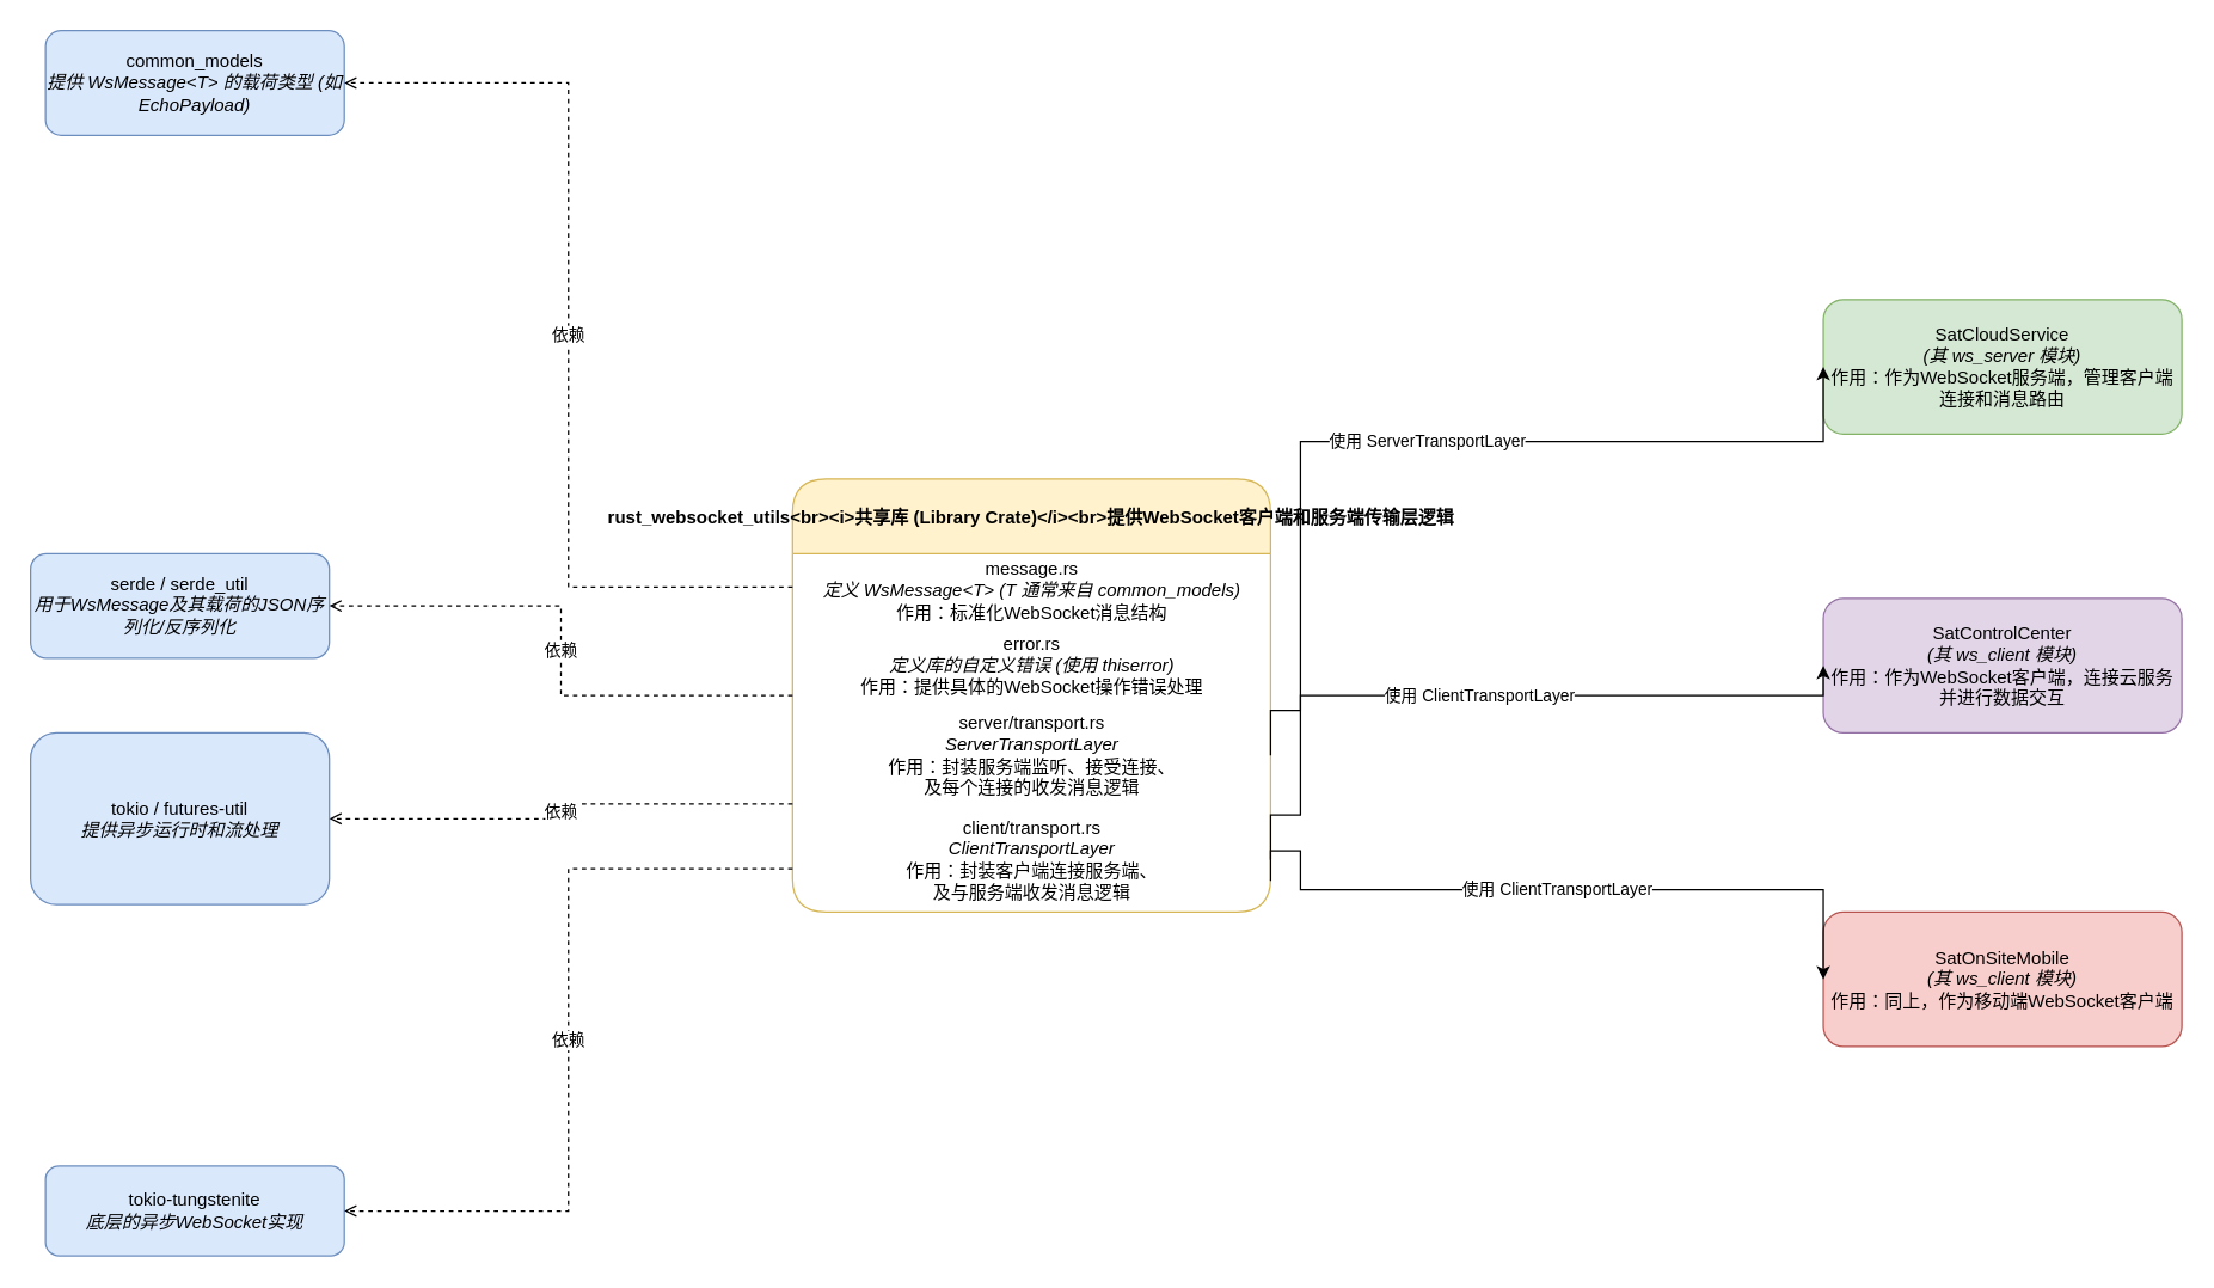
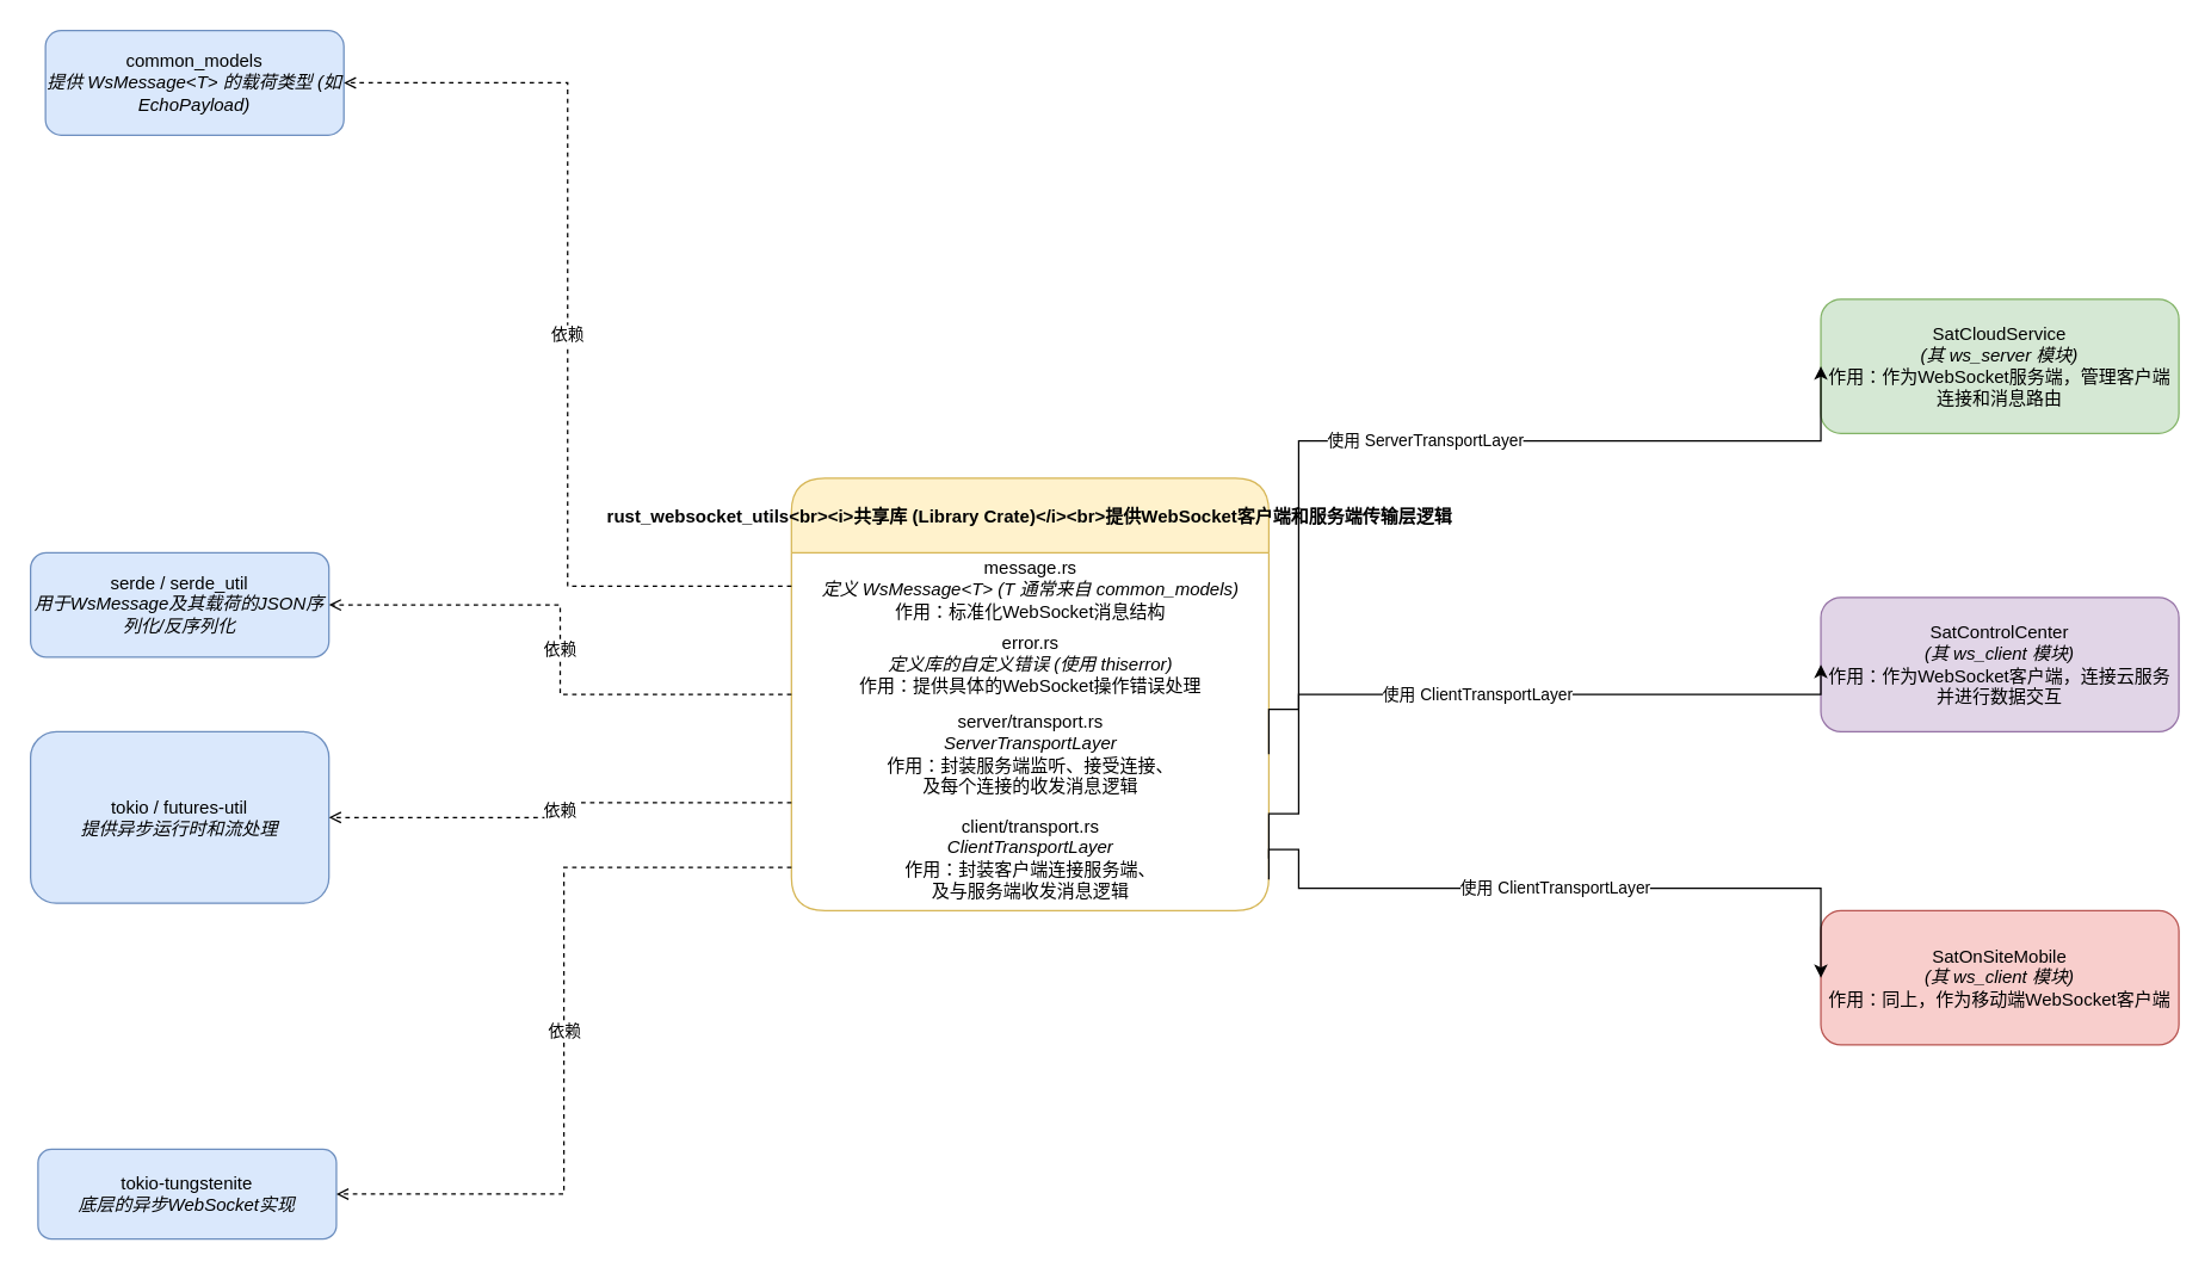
  <mxCell id="0" />
  <mxCell id="1" parent="0" />
  <mxCell id="2" value="rust_websocket_utils&lt;br&gt;&lt;i&gt;共享库 (Library Crate)&lt;/i&gt;&lt;br&gt;提供WebSocket客户端和服务端传输层逻辑" style="swimlane;fontStyle=1;childLayout=stackLayout;horizontal=1;startSize=50;horizontalStack=0;resizeParent=1;resizeParentMax=0;resizeLast=0;collapsible=1;marginBottom=0;rounded=1;shadow=0;strokeWidth=1;fillColor=#fff2cc;strokeColor=#d6b656;" parent="1" vertex="1"><mxGeometry x="530" y="320" width="320" height="290" as="geometry"><mxRectangle x="400" y="220" width="140" height="40" as="alternateBounds" /></mxGeometry></mxCell>
  <mxCell id="3" value="message.rs&lt;br&gt;&lt;i&gt;定义 WsMessage&amp;lt;T&amp;gt; (T 通常来自 common_models)&lt;/i&gt;&lt;br&gt;作用：标准化WebSocket消息结构" style="text;html=1;align=center;verticalAlign=middle;resizable=0;points=[];autosize=1;strokeColor=none;fillColor=none;rounded=1;" parent="2" vertex="1"><mxGeometry y="50" width="320" height="50" as="geometry" /></mxCell>
  <mxCell id="4" value="error.rs&lt;br&gt;&lt;i&gt;定义库的自定义错误 (使用 thiserror)&lt;/i&gt;&lt;br&gt;作用：提供具体的WebSocket操作错误处理" style="text;html=1;align=center;verticalAlign=middle;resizable=0;points=[];autosize=1;strokeColor=none;fillColor=none;rounded=1;" parent="2" vertex="1"><mxGeometry y="100" width="320" height="50" as="geometry" /></mxCell>
  <mxCell id="5" value="server/transport.rs&lt;br&gt;&lt;i&gt;ServerTransportLayer&lt;/i&gt;&lt;br&gt;作用：封装服务端监听、接受连接、&lt;br&gt;及每个连接的收发消息逻辑" style="text;html=1;align=center;verticalAlign=middle;resizable=0;points=[];autosize=1;strokeColor=none;fillColor=none;rounded=1;" parent="2" vertex="1"><mxGeometry y="150" width="320" height="70" as="geometry" /></mxCell>
  <mxCell id="6" value="client/transport.rs&lt;br&gt;&lt;i&gt;ClientTransportLayer&lt;/i&gt;&lt;br&gt;作用：封装客户端连接服务端、&lt;br&gt;及与服务端收发消息逻辑" style="text;html=1;align=center;verticalAlign=middle;resizable=0;points=[];autosize=1;strokeColor=none;fillColor=none;rounded=1;" parent="2" vertex="1"><mxGeometry y="220" width="320" height="70" as="geometry" /></mxCell>
  <mxCell id="7" value="common_models&lt;br&gt;&lt;i&gt;提供 WsMessage&amp;lt;T&amp;gt; 的载荷类型 (如 EchoPayload)&lt;/i&gt;" style="rounded=1;whiteSpace=wrap;html=1;fillColor=#dae8fc;strokeColor=#6c8ebf;" parent="1" vertex="1"><mxGeometry x="30" y="20" width="200" height="70" as="geometry" /></mxCell>
- <mxCell id="8" value="tokio-tungstenite&lt;br&gt;&lt;i&gt;底层的异步WebSocket实现&lt;/i&gt;" style="rounded=1;whiteSpace=wrap;html=1;fillColor=#dae8fc;strokeColor=#6c8ebf;" parent="1" vertex="1"><mxGeometry x="30" y="780" width="200" height="60" as="geometry" /></mxCell>
+ <mxCell id="8" value="tokio-tungstenite&lt;br&gt;&lt;i&gt;底层的异步WebSocket实现&lt;/i&gt;" style="rounded=1;whiteSpace=wrap;html=1;fillColor=#dae8fc;strokeColor=#6c8ebf;" parent="1" vertex="1"><mxGeometry x="25" y="770" width="200" height="60" as="geometry" /></mxCell>
  <mxCell id="9" value="serde / serde_util&lt;br&gt;&lt;i&gt;用于WsMessage及其载荷的JSON序列化/反序列化&lt;/i&gt;" style="rounded=1;whiteSpace=wrap;html=1;fillColor=#dae8fc;strokeColor=#6c8ebf;" parent="1" vertex="1"><mxGeometry x="20" y="370" width="200" height="70" as="geometry" /></mxCell>
  <mxCell id="10" value="tokio / futures-util&lt;br&gt;&lt;i&gt;提供异步运行时和流处理&lt;/i&gt;" style="rounded=1;whiteSpace=wrap;html=1;fillColor=#dae8fc;strokeColor=#6c8ebf;" parent="1" vertex="1"><mxGeometry x="20" y="490" width="200" height="115" as="geometry" /></mxCell>
  <mxCell id="11" value="SatCloudService&lt;br&gt;&lt;i&gt;(其 ws_server 模块)&lt;/i&gt;&lt;br&gt;作用：作为WebSocket服务端，管理客户端连接和消息路由" style="rounded=1;whiteSpace=wrap;html=1;fillColor=#d5e8d4;strokeColor=#82b366;" parent="1" vertex="1"><mxGeometry x="1220" y="200" width="240" height="90" as="geometry" /></mxCell>
  <mxCell id="12" value="SatControlCenter&lt;br&gt;&lt;i&gt;(其 ws_client 模块)&lt;/i&gt;&lt;br&gt;作用：作为WebSocket客户端，连接云服务并进行数据交互" style="rounded=1;whiteSpace=wrap;html=1;fillColor=#e1d5e7;strokeColor=#9673a6;" parent="1" vertex="1"><mxGeometry x="1220" y="400" width="240" height="90" as="geometry" /></mxCell>
  <mxCell id="13" value="SatOnSiteMobile&lt;br&gt;&lt;i&gt;(其 ws_client 模块)&lt;/i&gt;&lt;br&gt;作用：同上，作为移动端WebSocket客户端" style="rounded=1;whiteSpace=wrap;html=1;fillColor=#f8cecc;strokeColor=#b85450;" parent="1" vertex="1"><mxGeometry x="1220" y="610" width="240" height="90" as="geometry" /></mxCell>
  <mxCell id="14" value="依赖" style="edgeStyle=orthogonalEdgeStyle;rounded=0;orthogonalLoop=1;jettySize=auto;html=1;dashed=1;endArrow=open;endFill=0;entryX=1;entryY=0.5;exitX=0;exitY=0.25;strokeWidth=1;" parent="1" source="2" target="7" edge="1"><mxGeometry relative="1" as="geometry" /></mxCell>
  <mxCell id="15" value="依赖" style="edgeStyle=orthogonalEdgeStyle;rounded=0;orthogonalLoop=1;jettySize=auto;html=1;dashed=1;endArrow=open;endFill=0;entryX=1;entryY=0.5;exitX=0;exitY=0.5;strokeWidth=1;" parent="1" source="2" target="9" edge="1"><mxGeometry relative="1" as="geometry" /></mxCell>
  <mxCell id="16" value="依赖" style="edgeStyle=orthogonalEdgeStyle;rounded=0;orthogonalLoop=1;jettySize=auto;html=1;dashed=1;endArrow=open;endFill=0;entryX=1;entryY=0.5;exitX=0;exitY=0.75;strokeWidth=1;" parent="1" source="2" target="10" edge="1"><mxGeometry relative="1" as="geometry" /></mxCell>
  <mxCell id="17" value="依赖" style="edgeStyle=orthogonalEdgeStyle;rounded=0;orthogonalLoop=1;jettySize=auto;html=1;dashed=1;endArrow=open;endFill=0;entryX=1;entryY=0.5;exitX=0;exitY=0.9;strokeWidth=1;" parent="1" source="2" target="8" edge="1"><mxGeometry relative="1" as="geometry" /></mxCell>
  <mxCell id="18" value="使用 ServerTransportLayer" style="edgeStyle=orthogonalEdgeStyle;rounded=0;orthogonalLoop=1;jettySize=auto;html=1;endArrow=classic;endFill=1;exitX=1;exitY=0.5;entryX=0;entryY=0.5;strokeWidth=1;" parent="1" source="5" target="11" edge="1"><mxGeometry relative="1" as="geometry"><Array as="points"><mxPoint x="870" y="475" /><mxPoint x="870" y="295" /></Array></mxGeometry></mxCell>
  <mxCell id="19" value="使用 ClientTransportLayer" style="edgeStyle=orthogonalEdgeStyle;rounded=0;orthogonalLoop=1;jettySize=auto;html=1;endArrow=classic;endFill=1;exitX=1;exitY=0.5;entryX=0;entryY=0.5;strokeWidth=1;" parent="1" source="6" target="12" edge="1"><mxGeometry relative="1" as="geometry"><Array as="points"><mxPoint x="870" y="545" /><mxPoint x="870" y="465" /></Array></mxGeometry></mxCell>
  <mxCell id="20" value="使用 ClientTransportLayer" style="edgeStyle=orthogonalEdgeStyle;rounded=0;orthogonalLoop=1;jettySize=auto;html=1;endArrow=classic;endFill=1;exitX=1;exitY=0.7;entryX=0;entryY=0.5;strokeWidth=1;" parent="1" source="6" target="13" edge="1"><mxGeometry relative="1" as="geometry"><Array as="points"><mxPoint x="870" y="569" /><mxPoint x="870" y="595" /></Array></mxGeometry></mxCell>
